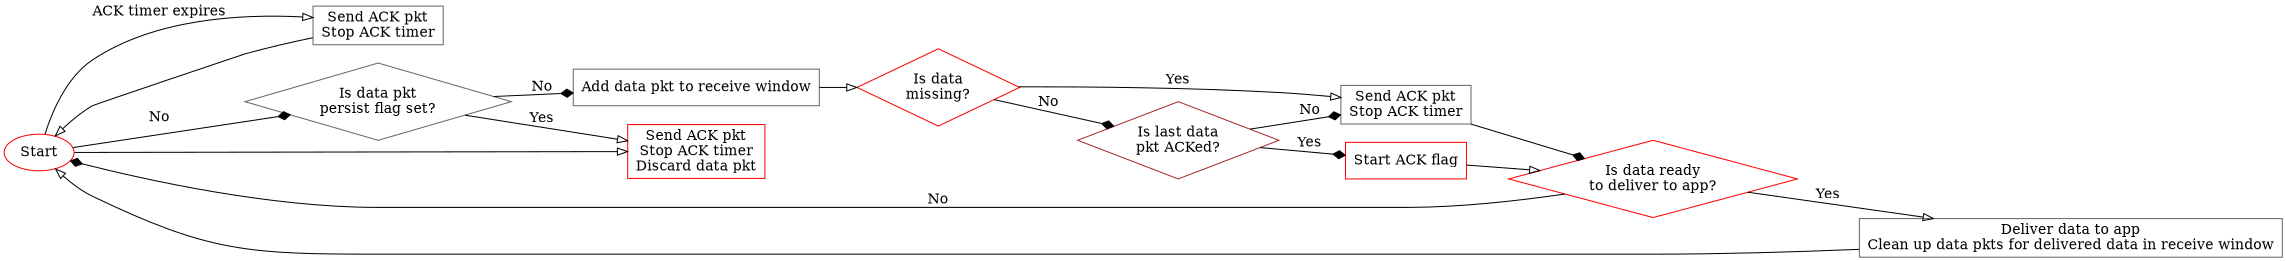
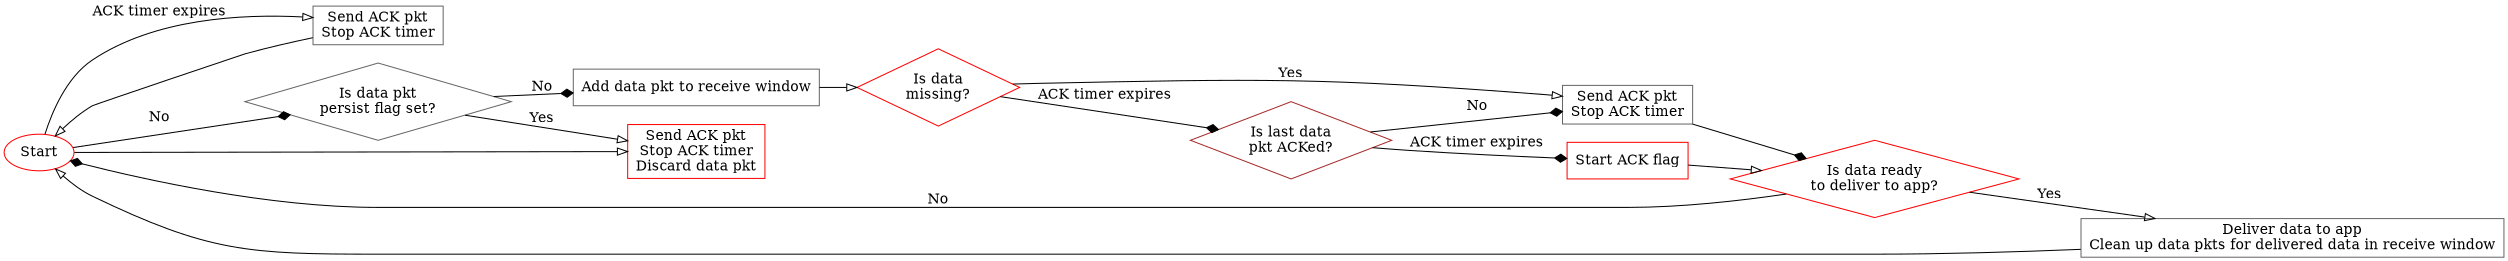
  digraph {
    rankdir=LR
    node [color=red shape=box]
    edge [arrowhead=onormal]
    n1 [label=Start shape=ellipse]
    n2 [color=gray40 label="Send ACK pkt\nStop ACK timer"]
    n3 [color=gray40 label="Is data pkt\npersist flag set?" shape=diamond]
    n4 [label="Send ACK pkt\nStop ACK timer\nDiscard data pkt"]
    n5 [color=gray40 label="Add data pkt to receive window"]
    n6 [label="Is data\nmissing?" shape=diamond]
    n7 [color=gray40 label="Send ACK pkt\nStop ACK timer"]
    n8 [color=brown label="Is last data\npkt ACKed?" shape=diamond]
    n9 [label="Is data ready\nto deliver to app?" shape=diamond]
    n10 [color=gray40 label="Deliver data to app\nClean up data pkts for delivered data in receive window"]
    n11 [label="Start ACK flag"]
    n1 -> n2 [label="ACK timer expires"]
    n1 -> n3 [arrowhead=diamond label=No]
    n1 -> n4
    n2 -> n1
    n3 -> n4 [label=Yes]
    n3 -> n5 [arrowhead=diamond label=No]
    n5 -> n6
    n6 -> n7 [label=Yes]
-   n6 -> n8 [arrowhead=diamond label=No]
+   n6 -> n8 [arrowhead=diamond label="ACK timer expires"]
    n7 -> n9 [arrowhead=diamond]
    n8 -> n7 [arrowhead=diamond label=No]
-   n8 -> n11 [arrowhead=diamond label=Yes]
+   n8 -> n11 [arrowhead=diamond label="ACK timer expires"]
    n9 -> n1 [arrowhead=diamond label=No]
    n9 -> n10 [label=Yes]
    n10 -> n1
    n11 -> n9
  }
